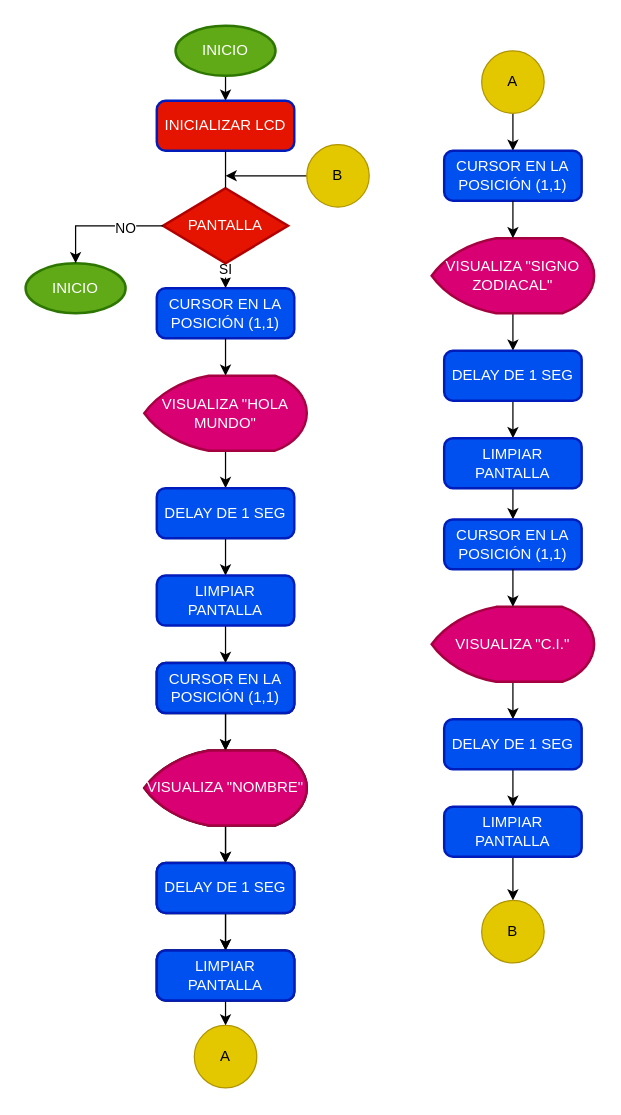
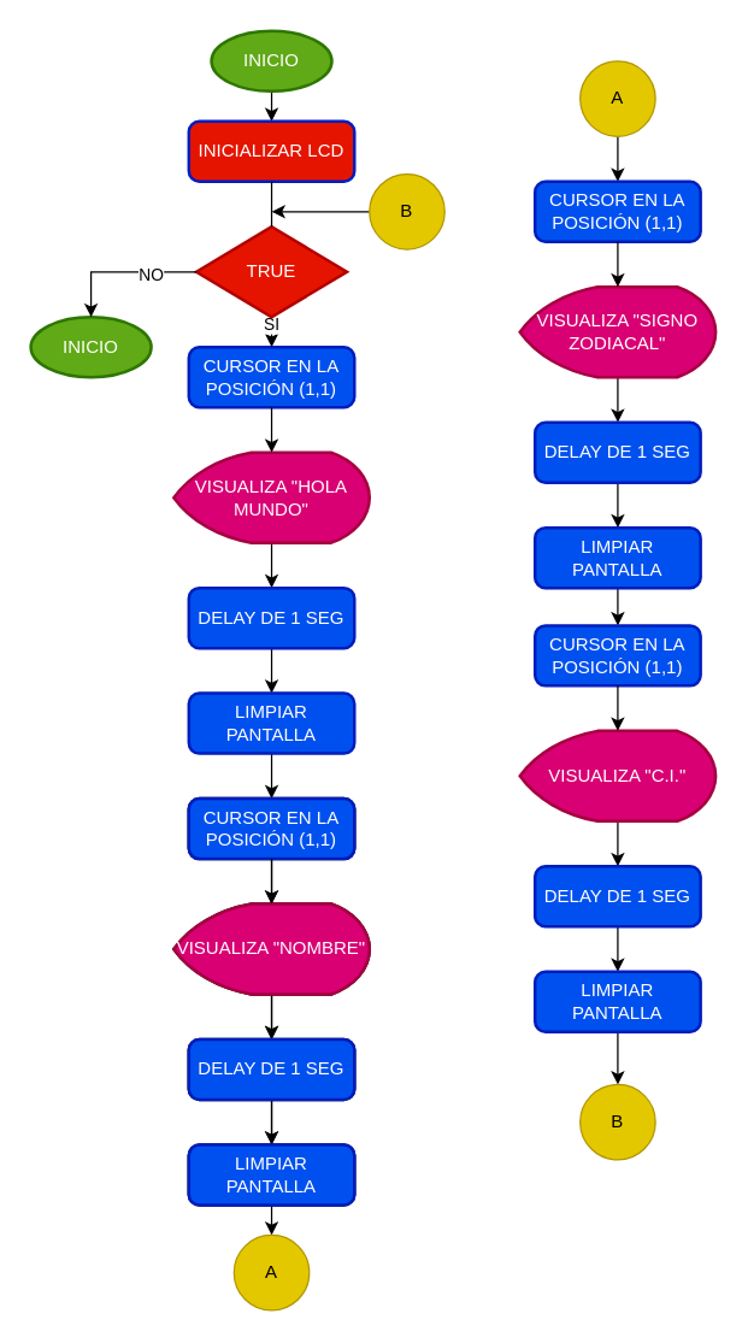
  <mxCell id="0" />
  <mxCell id="1" parent="0" />
  <mxCell id="2" style="edgeStyle=orthogonalEdgeStyle;rounded=0;orthogonalLoop=1;jettySize=auto;html=1;exitX=0.5;exitY=1;exitDx=0;exitDy=0;exitPerimeter=0;entryX=0.5;entryY=0;entryDx=0;entryDy=0;" edge="1" parent="1" source="3" target="4"><mxGeometry relative="1" as="geometry" /></mxCell>
  <mxCell id="3" value="INICIO" style="strokeWidth=2;html=1;shape=mxgraph.flowchart.start_1;whiteSpace=wrap;fillColor=#60a917;fontColor=#ffffff;strokeColor=#2D7600;" vertex="1" parent="1"><mxGeometry x="140" y="20" width="80" height="40" as="geometry" /></mxCell>
  <mxCell id="4" value="INICIALIZAR LCD" style="rounded=1;whiteSpace=wrap;html=1;absoluteArcSize=1;arcSize=14;strokeWidth=2;fillColor=#e51400;fontColor=#ffffff;strokeColor=#001DBC;" vertex="1" parent="1"><mxGeometry x="125" y="80" width="110" height="40" as="geometry" /></mxCell>
  <mxCell id="5" value="CURSOR EN LA POSICIÓN (1,1)" style="rounded=1;whiteSpace=wrap;html=1;absoluteArcSize=1;arcSize=14;strokeWidth=2;fillColor=#0050ef;fontColor=#ffffff;strokeColor=#001DBC;" vertex="1" parent="1"><mxGeometry x="125" y="230" width="110" height="40" as="geometry" /></mxCell>
  <mxCell id="6" style="edgeStyle=orthogonalEdgeStyle;rounded=0;orthogonalLoop=1;jettySize=auto;html=1;exitX=0.5;exitY=1;exitDx=0;exitDy=0;exitPerimeter=0;entryX=0.5;entryY=0;entryDx=0;entryDy=0;" edge="1" parent="1" source="7" target="10"><mxGeometry relative="1" as="geometry" /></mxCell>
  <mxCell id="7" value="VISUALIZA &quot;HOLA MUNDO&quot;" style="strokeWidth=2;html=1;shape=mxgraph.flowchart.display;whiteSpace=wrap;fillColor=#d80073;strokeColor=#A50040;fontColor=#ffffff;" vertex="1" parent="1"><mxGeometry x="115" y="300" width="130" height="60" as="geometry" /></mxCell>
  <mxCell id="8" style="edgeStyle=orthogonalEdgeStyle;rounded=0;orthogonalLoop=1;jettySize=auto;html=1;exitX=0.5;exitY=1;exitDx=0;exitDy=0;entryX=0.5;entryY=0;entryDx=0;entryDy=0;entryPerimeter=0;" edge="1" parent="1" source="5" target="7"><mxGeometry relative="1" as="geometry" /></mxCell>
  <mxCell id="9" style="edgeStyle=orthogonalEdgeStyle;rounded=0;orthogonalLoop=1;jettySize=auto;html=1;exitX=0.5;exitY=1;exitDx=0;exitDy=0;entryX=0.5;entryY=0;entryDx=0;entryDy=0;" edge="1" parent="1" source="10" target="12"><mxGeometry relative="1" as="geometry" /></mxCell>
  <mxCell id="10" value="DELAY DE 1 SEG" style="rounded=1;whiteSpace=wrap;html=1;absoluteArcSize=1;arcSize=14;strokeWidth=2;fillColor=#0050ef;fontColor=#ffffff;strokeColor=#001DBC;" vertex="1" parent="1"><mxGeometry x="125" y="390" width="110" height="40" as="geometry" /></mxCell>
  <mxCell id="11" style="edgeStyle=orthogonalEdgeStyle;rounded=0;orthogonalLoop=1;jettySize=auto;html=1;exitX=0.5;exitY=1;exitDx=0;exitDy=0;entryX=0.5;entryY=0;entryDx=0;entryDy=0;" edge="1" parent="1" source="12" target="13"><mxGeometry relative="1" as="geometry" /></mxCell>
  <mxCell id="12" value="LIMPIAR PANTALLA" style="rounded=1;whiteSpace=wrap;html=1;absoluteArcSize=1;arcSize=14;strokeWidth=2;fillColor=#0050ef;fontColor=#ffffff;strokeColor=#001DBC;" vertex="1" parent="1"><mxGeometry x="125" y="460" width="110" height="40" as="geometry" /></mxCell>
  <mxCell id="13" value="CURSOR EN LA POSICIÓN (1,1)" style="rounded=1;whiteSpace=wrap;html=1;absoluteArcSize=1;arcSize=14;strokeWidth=2;" vertex="1" parent="1"><mxGeometry x="125" y="530" width="110" height="40" as="geometry" /></mxCell>
  <mxCell id="14" style="edgeStyle=orthogonalEdgeStyle;rounded=0;orthogonalLoop=1;jettySize=auto;html=1;exitX=0.5;exitY=1;exitDx=0;exitDy=0;exitPerimeter=0;entryX=0.5;entryY=0;entryDx=0;entryDy=0;" edge="1" parent="1" source="15" target="18"><mxGeometry relative="1" as="geometry" /></mxCell>
  <mxCell id="15" value="VISUALIZA &quot;NOMBRE&quot;" style="strokeWidth=2;html=1;shape=mxgraph.flowchart.display;whiteSpace=wrap;" vertex="1" parent="1"><mxGeometry x="115" y="600" width="130" height="60" as="geometry" /></mxCell>
  <mxCell id="16" style="edgeStyle=orthogonalEdgeStyle;rounded=0;orthogonalLoop=1;jettySize=auto;html=1;exitX=0.5;exitY=1;exitDx=0;exitDy=0;entryX=0.5;entryY=0;entryDx=0;entryDy=0;entryPerimeter=0;" edge="1" parent="1" source="13" target="15"><mxGeometry relative="1" as="geometry" /></mxCell>
  <mxCell id="17" style="edgeStyle=orthogonalEdgeStyle;rounded=0;orthogonalLoop=1;jettySize=auto;html=1;exitX=0.5;exitY=1;exitDx=0;exitDy=0;entryX=0.5;entryY=0;entryDx=0;entryDy=0;" edge="1" parent="1" source="18" target="20"><mxGeometry relative="1" as="geometry" /></mxCell>
  <mxCell id="18" value="DELAY DE 1 SEG" style="rounded=1;whiteSpace=wrap;html=1;absoluteArcSize=1;arcSize=14;strokeWidth=2;" vertex="1" parent="1"><mxGeometry x="125" y="690" width="110" height="40" as="geometry" /></mxCell>
  <mxCell id="19" style="edgeStyle=orthogonalEdgeStyle;rounded=0;orthogonalLoop=1;jettySize=auto;html=1;exitX=0.5;exitY=1;exitDx=0;exitDy=0;entryX=0.5;entryY=0;entryDx=0;entryDy=0;" edge="1" parent="1" source="20" target="28"><mxGeometry relative="1" as="geometry" /></mxCell>
  <mxCell id="20" value="LIMPIAR PANTALLA" style="rounded=1;whiteSpace=wrap;html=1;absoluteArcSize=1;arcSize=14;strokeWidth=2;" vertex="1" parent="1"><mxGeometry x="125" y="760" width="110" height="40" as="geometry" /></mxCell>
  <mxCell id="21" style="edgeStyle=orthogonalEdgeStyle;rounded=0;orthogonalLoop=1;jettySize=auto;html=1;exitX=0.5;exitY=1;exitDx=0;exitDy=0;exitPerimeter=0;entryX=0.5;entryY=0;entryDx=0;entryDy=0;" edge="1" parent="1" source="23" target="5"><mxGeometry relative="1" as="geometry" /></mxCell>
  <mxCell id="22" value="SI" style="edgeLabel;html=1;align=center;verticalAlign=middle;resizable=0;points=[];" vertex="1" connectable="0" parent="21"><mxGeometry x="-0.6" y="-1" relative="1" as="geometry"><mxPoint as="offset" /></mxGeometry></mxCell>
- <mxCell id="23" value="PANTALLA" style="strokeWidth=2;html=1;shape=mxgraph.flowchart.decision;whiteSpace=wrap;fillColor=#e51400;fontColor=#ffffff;strokeColor=#B20000;" vertex="1" parent="1"><mxGeometry x="130" y="150" width="100" height="60" as="geometry" /></mxCell>
+ <mxCell id="23" value="TRUE" style="strokeWidth=2;html=1;shape=mxgraph.flowchart.decision;whiteSpace=wrap;fillColor=#e51400;fontColor=#ffffff;strokeColor=#B20000;" vertex="1" parent="1"><mxGeometry x="130" y="150" width="100" height="60" as="geometry" /></mxCell>
  <mxCell id="24" style="edgeStyle=orthogonalEdgeStyle;rounded=0;orthogonalLoop=1;jettySize=auto;html=1;exitX=0.5;exitY=1;exitDx=0;exitDy=0;entryX=0.5;entryY=0;entryDx=0;entryDy=0;entryPerimeter=0;endArrow=none;" edge="1" parent="1" source="4" target="23"><mxGeometry relative="1" as="geometry" /></mxCell>
  <mxCell id="25" value="INICIO" style="strokeWidth=2;html=1;shape=mxgraph.flowchart.start_1;whiteSpace=wrap;fillColor=#60a917;fontColor=#ffffff;strokeColor=#2D7600;" vertex="1" parent="1"><mxGeometry x="20" y="210" width="80" height="40" as="geometry" /></mxCell>
  <mxCell id="26" style="edgeStyle=orthogonalEdgeStyle;rounded=0;orthogonalLoop=1;jettySize=auto;html=1;exitX=0;exitY=0.5;exitDx=0;exitDy=0;exitPerimeter=0;entryX=0.5;entryY=0;entryDx=0;entryDy=0;entryPerimeter=0;" edge="1" parent="1" source="23" target="25"><mxGeometry relative="1" as="geometry" /></mxCell>
  <mxCell id="27" value="NO" style="edgeLabel;html=1;align=center;verticalAlign=middle;resizable=0;points=[];" vertex="1" connectable="0" parent="26"><mxGeometry x="-0.38" y="1" relative="1" as="geometry"><mxPoint as="offset" /></mxGeometry></mxCell>
  <mxCell id="28" value="A" style="ellipse;whiteSpace=wrap;html=1;aspect=fixed;fillColor=#e3c800;fontColor=#000000;strokeColor=#B09500;" vertex="1" parent="1"><mxGeometry x="155" y="820" width="50" height="50" as="geometry" /></mxCell>
  <mxCell id="29" style="edgeStyle=orthogonalEdgeStyle;rounded=0;orthogonalLoop=1;jettySize=auto;html=1;exitX=0.5;exitY=1;exitDx=0;exitDy=0;entryX=0.5;entryY=0;entryDx=0;entryDy=0;" edge="1" parent="1" source="30" target="38"><mxGeometry relative="1" as="geometry" /></mxCell>
  <mxCell id="30" value="A" style="ellipse;whiteSpace=wrap;html=1;aspect=fixed;fillColor=#e3c800;fontColor=#000000;strokeColor=#B09500;" vertex="1" parent="1"><mxGeometry x="385" y="40" width="50" height="50" as="geometry" /></mxCell>
  <mxCell id="31" value="CURSOR EN LA POSICIÓN (1,1)" style="rounded=1;whiteSpace=wrap;html=1;absoluteArcSize=1;arcSize=14;strokeWidth=2;fillColor=#0050ef;fontColor=#ffffff;strokeColor=#001DBC;" vertex="1" parent="1"><mxGeometry x="125" y="530" width="110" height="40" as="geometry" /></mxCell>
  <mxCell id="32" style="edgeStyle=orthogonalEdgeStyle;rounded=0;orthogonalLoop=1;jettySize=auto;html=1;exitX=0.5;exitY=1;exitDx=0;exitDy=0;exitPerimeter=0;entryX=0.5;entryY=0;entryDx=0;entryDy=0;" edge="1" parent="1" source="33" target="36"><mxGeometry relative="1" as="geometry" /></mxCell>
  <mxCell id="33" value="VISUALIZA &quot;NOMBRE&quot;" style="strokeWidth=2;html=1;shape=mxgraph.flowchart.display;whiteSpace=wrap;fillColor=#d80073;fontColor=#ffffff;strokeColor=#A50040;" vertex="1" parent="1"><mxGeometry x="115" y="600" width="130" height="60" as="geometry" /></mxCell>
  <mxCell id="34" style="edgeStyle=orthogonalEdgeStyle;rounded=0;orthogonalLoop=1;jettySize=auto;html=1;exitX=0.5;exitY=1;exitDx=0;exitDy=0;entryX=0.5;entryY=0;entryDx=0;entryDy=0;entryPerimeter=0;" edge="1" parent="1" source="31" target="33"><mxGeometry relative="1" as="geometry" /></mxCell>
  <mxCell id="35" style="edgeStyle=orthogonalEdgeStyle;rounded=0;orthogonalLoop=1;jettySize=auto;html=1;exitX=0.5;exitY=1;exitDx=0;exitDy=0;entryX=0.5;entryY=0;entryDx=0;entryDy=0;" edge="1" parent="1" source="36" target="37"><mxGeometry relative="1" as="geometry" /></mxCell>
  <mxCell id="36" value="DELAY DE 1 SEG" style="rounded=1;whiteSpace=wrap;html=1;absoluteArcSize=1;arcSize=14;strokeWidth=2;fillColor=#0050ef;fontColor=#ffffff;strokeColor=#001DBC;" vertex="1" parent="1"><mxGeometry x="125" y="690" width="110" height="40" as="geometry" /></mxCell>
  <mxCell id="37" value="LIMPIAR PANTALLA" style="rounded=1;whiteSpace=wrap;html=1;absoluteArcSize=1;arcSize=14;strokeWidth=2;fillColor=#0050ef;fontColor=#ffffff;strokeColor=#001DBC;" vertex="1" parent="1"><mxGeometry x="125" y="760" width="110" height="40" as="geometry" /></mxCell>
  <mxCell id="38" value="CURSOR EN LA POSICIÓN (1,1)" style="rounded=1;whiteSpace=wrap;html=1;absoluteArcSize=1;arcSize=14;strokeWidth=2;fillColor=#0050ef;fontColor=#ffffff;strokeColor=#001DBC;" vertex="1" parent="1"><mxGeometry x="355" y="120" width="110" height="40" as="geometry" /></mxCell>
  <mxCell id="39" style="edgeStyle=orthogonalEdgeStyle;rounded=0;orthogonalLoop=1;jettySize=auto;html=1;exitX=0.5;exitY=1;exitDx=0;exitDy=0;exitPerimeter=0;entryX=0.5;entryY=0;entryDx=0;entryDy=0;" edge="1" parent="1" source="40" target="43"><mxGeometry relative="1" as="geometry" /></mxCell>
  <mxCell id="40" value="VISUALIZA &quot;SIGNO ZODIACAL&quot;" style="strokeWidth=2;html=1;shape=mxgraph.flowchart.display;whiteSpace=wrap;fillColor=#d80073;fontColor=#ffffff;strokeColor=#A50040;" vertex="1" parent="1"><mxGeometry x="345" y="190" width="130" height="60" as="geometry" /></mxCell>
  <mxCell id="41" style="edgeStyle=orthogonalEdgeStyle;rounded=0;orthogonalLoop=1;jettySize=auto;html=1;exitX=0.5;exitY=1;exitDx=0;exitDy=0;entryX=0.5;entryY=0;entryDx=0;entryDy=0;entryPerimeter=0;" edge="1" parent="1" source="38" target="40"><mxGeometry relative="1" as="geometry" /></mxCell>
  <mxCell id="42" style="edgeStyle=orthogonalEdgeStyle;rounded=0;orthogonalLoop=1;jettySize=auto;html=1;exitX=0.5;exitY=1;exitDx=0;exitDy=0;entryX=0.5;entryY=0;entryDx=0;entryDy=0;" edge="1" parent="1" source="43" target="45"><mxGeometry relative="1" as="geometry" /></mxCell>
  <mxCell id="43" value="DELAY DE 1 SEG" style="rounded=1;whiteSpace=wrap;html=1;absoluteArcSize=1;arcSize=14;strokeWidth=2;fillColor=#0050ef;fontColor=#ffffff;strokeColor=#001DBC;" vertex="1" parent="1"><mxGeometry x="355" y="280" width="110" height="40" as="geometry" /></mxCell>
  <mxCell id="44" style="edgeStyle=orthogonalEdgeStyle;rounded=0;orthogonalLoop=1;jettySize=auto;html=1;exitX=0.5;exitY=1;exitDx=0;exitDy=0;entryX=0.5;entryY=0;entryDx=0;entryDy=0;" edge="1" parent="1" source="45" target="46"><mxGeometry relative="1" as="geometry" /></mxCell>
  <mxCell id="45" value="LIMPIAR PANTALLA" style="rounded=1;whiteSpace=wrap;html=1;absoluteArcSize=1;arcSize=14;strokeWidth=2;fillColor=#0050ef;fontColor=#ffffff;strokeColor=#001DBC;" vertex="1" parent="1"><mxGeometry x="355" y="350" width="110" height="40" as="geometry" /></mxCell>
  <mxCell id="46" value="CURSOR EN LA POSICIÓN (1,1)" style="rounded=1;whiteSpace=wrap;html=1;absoluteArcSize=1;arcSize=14;strokeWidth=2;fillColor=#0050ef;fontColor=#ffffff;strokeColor=#001DBC;" vertex="1" parent="1"><mxGeometry x="355" y="415" width="110" height="40" as="geometry" /></mxCell>
  <mxCell id="47" style="edgeStyle=orthogonalEdgeStyle;rounded=0;orthogonalLoop=1;jettySize=auto;html=1;exitX=0.5;exitY=1;exitDx=0;exitDy=0;exitPerimeter=0;entryX=0.5;entryY=0;entryDx=0;entryDy=0;" edge="1" parent="1" source="48" target="51"><mxGeometry relative="1" as="geometry" /></mxCell>
  <mxCell id="48" value="VISUALIZA &quot;C.I.&quot;" style="strokeWidth=2;html=1;shape=mxgraph.flowchart.display;whiteSpace=wrap;fillColor=#d80073;fontColor=#ffffff;strokeColor=#A50040;" vertex="1" parent="1"><mxGeometry x="345" y="485" width="130" height="60" as="geometry" /></mxCell>
  <mxCell id="49" style="edgeStyle=orthogonalEdgeStyle;rounded=0;orthogonalLoop=1;jettySize=auto;html=1;exitX=0.5;exitY=1;exitDx=0;exitDy=0;entryX=0.5;entryY=0;entryDx=0;entryDy=0;entryPerimeter=0;" edge="1" parent="1" source="46" target="48"><mxGeometry relative="1" as="geometry" /></mxCell>
  <mxCell id="50" style="edgeStyle=orthogonalEdgeStyle;rounded=0;orthogonalLoop=1;jettySize=auto;html=1;exitX=0.5;exitY=1;exitDx=0;exitDy=0;entryX=0.5;entryY=0;entryDx=0;entryDy=0;" edge="1" parent="1" source="51" target="53"><mxGeometry relative="1" as="geometry" /></mxCell>
  <mxCell id="51" value="DELAY DE 1 SEG" style="rounded=1;whiteSpace=wrap;html=1;absoluteArcSize=1;arcSize=14;strokeWidth=2;fillColor=#0050ef;fontColor=#ffffff;strokeColor=#001DBC;" vertex="1" parent="1"><mxGeometry x="355" y="575" width="110" height="40" as="geometry" /></mxCell>
  <mxCell id="52" style="edgeStyle=orthogonalEdgeStyle;rounded=0;orthogonalLoop=1;jettySize=auto;html=1;exitX=0.5;exitY=1;exitDx=0;exitDy=0;entryX=0.5;entryY=0;entryDx=0;entryDy=0;" edge="1" parent="1" source="53" target="54"><mxGeometry relative="1" as="geometry" /></mxCell>
  <mxCell id="53" value="LIMPIAR PANTALLA" style="rounded=1;whiteSpace=wrap;html=1;absoluteArcSize=1;arcSize=14;strokeWidth=2;fillColor=#0050ef;fontColor=#ffffff;strokeColor=#001DBC;" vertex="1" parent="1"><mxGeometry x="355" y="645" width="110" height="40" as="geometry" /></mxCell>
  <mxCell id="54" value="B" style="ellipse;whiteSpace=wrap;html=1;aspect=fixed;fillColor=#e3c800;fontColor=#000000;strokeColor=#B09500;" vertex="1" parent="1"><mxGeometry x="385" y="720" width="50" height="50" as="geometry" /></mxCell>
  <mxCell id="55" style="edgeStyle=orthogonalEdgeStyle;rounded=0;orthogonalLoop=1;jettySize=auto;html=1;exitX=0;exitY=0.5;exitDx=0;exitDy=0;" edge="1" parent="1" source="56"><mxGeometry relative="1" as="geometry"><mxPoint x="180" y="140" as="targetPoint" /></mxGeometry></mxCell>
  <mxCell id="56" value="B" style="ellipse;whiteSpace=wrap;html=1;aspect=fixed;fillColor=#e3c800;fontColor=#000000;strokeColor=#B09500;" vertex="1" parent="1"><mxGeometry x="245" y="115" width="50" height="50" as="geometry" /></mxCell>
